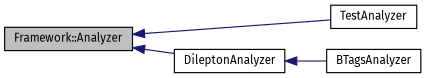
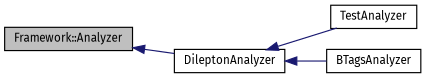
  digraph {
    fontname="Fira Sans"
    rankdir=LR
    node [color=black fillcolor=white fontname="Fira Sans" fontsize=10 shape=record style=filled]
    edge [color=midnightblue dir=back fontname="Fira Sans" fontsize=10 labelfontname=Helvetica labelfontsize=10 style=solid]
    n1 [fillcolor=grey75 fontcolor=black height=0.2 label="Framework::Analyzer" width=0.4]
    n2 [height=0.2 label=DileptonAnalyzer width=0.4]
    n3 [height=0.2 label=TestAnalyzer width=0.4]
    n4 [height=0.2 label=BTagsAnalyzer width=0.4]
    n1 -> n2
-   n1 -> n3
+   n2 -> n3
    n2 -> n4
  }
